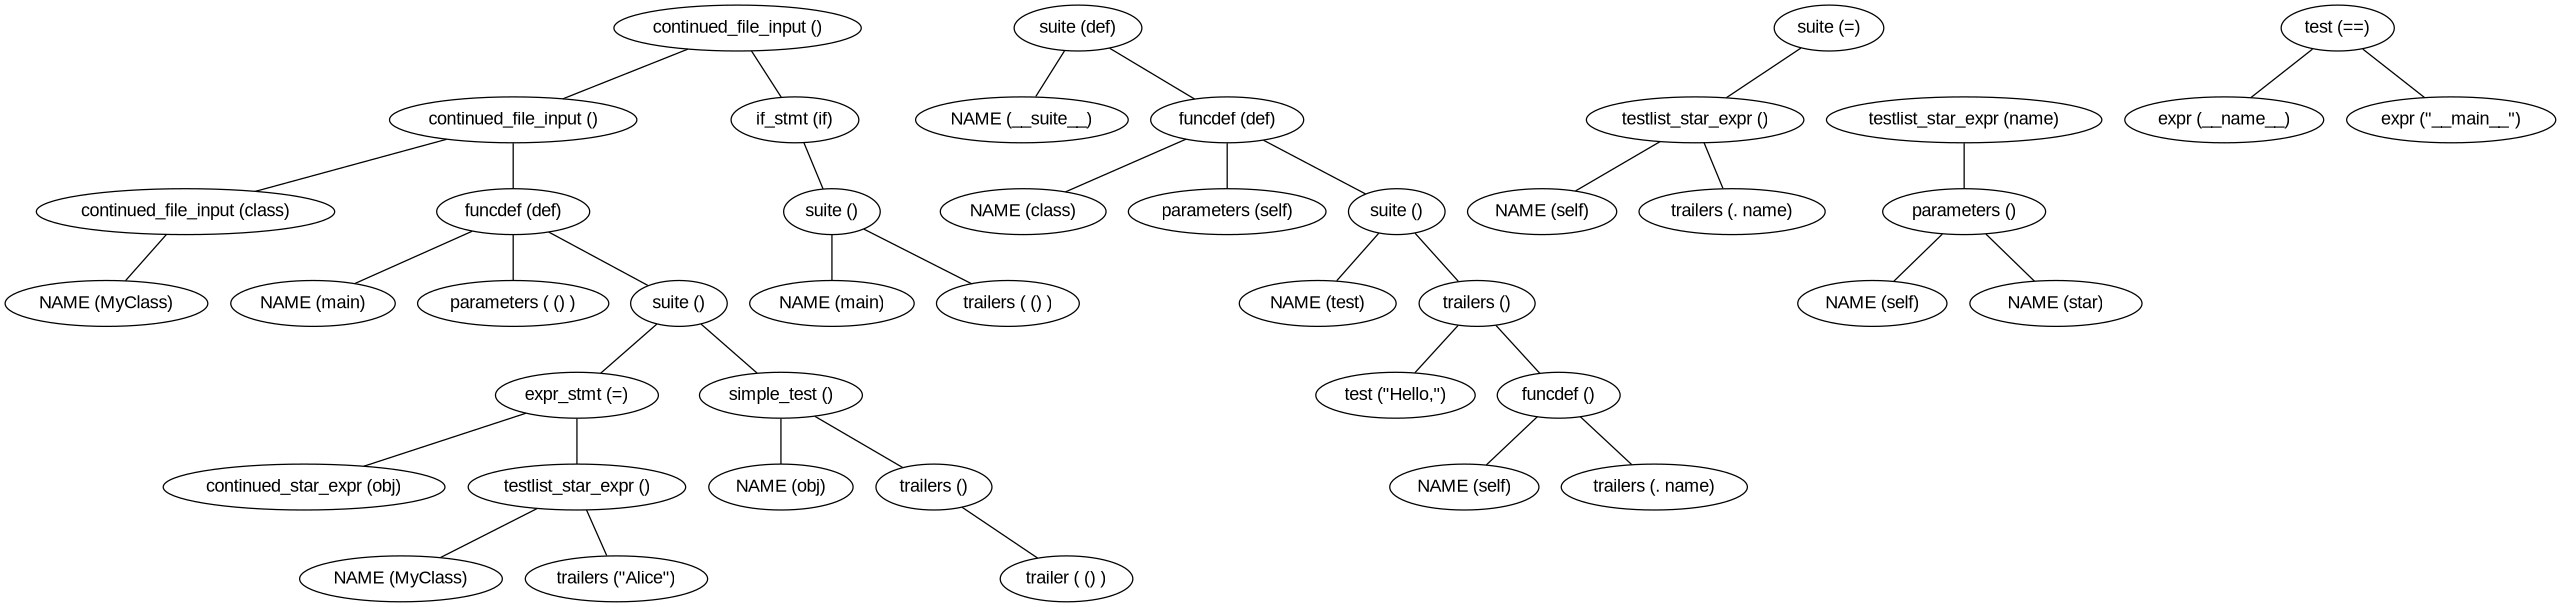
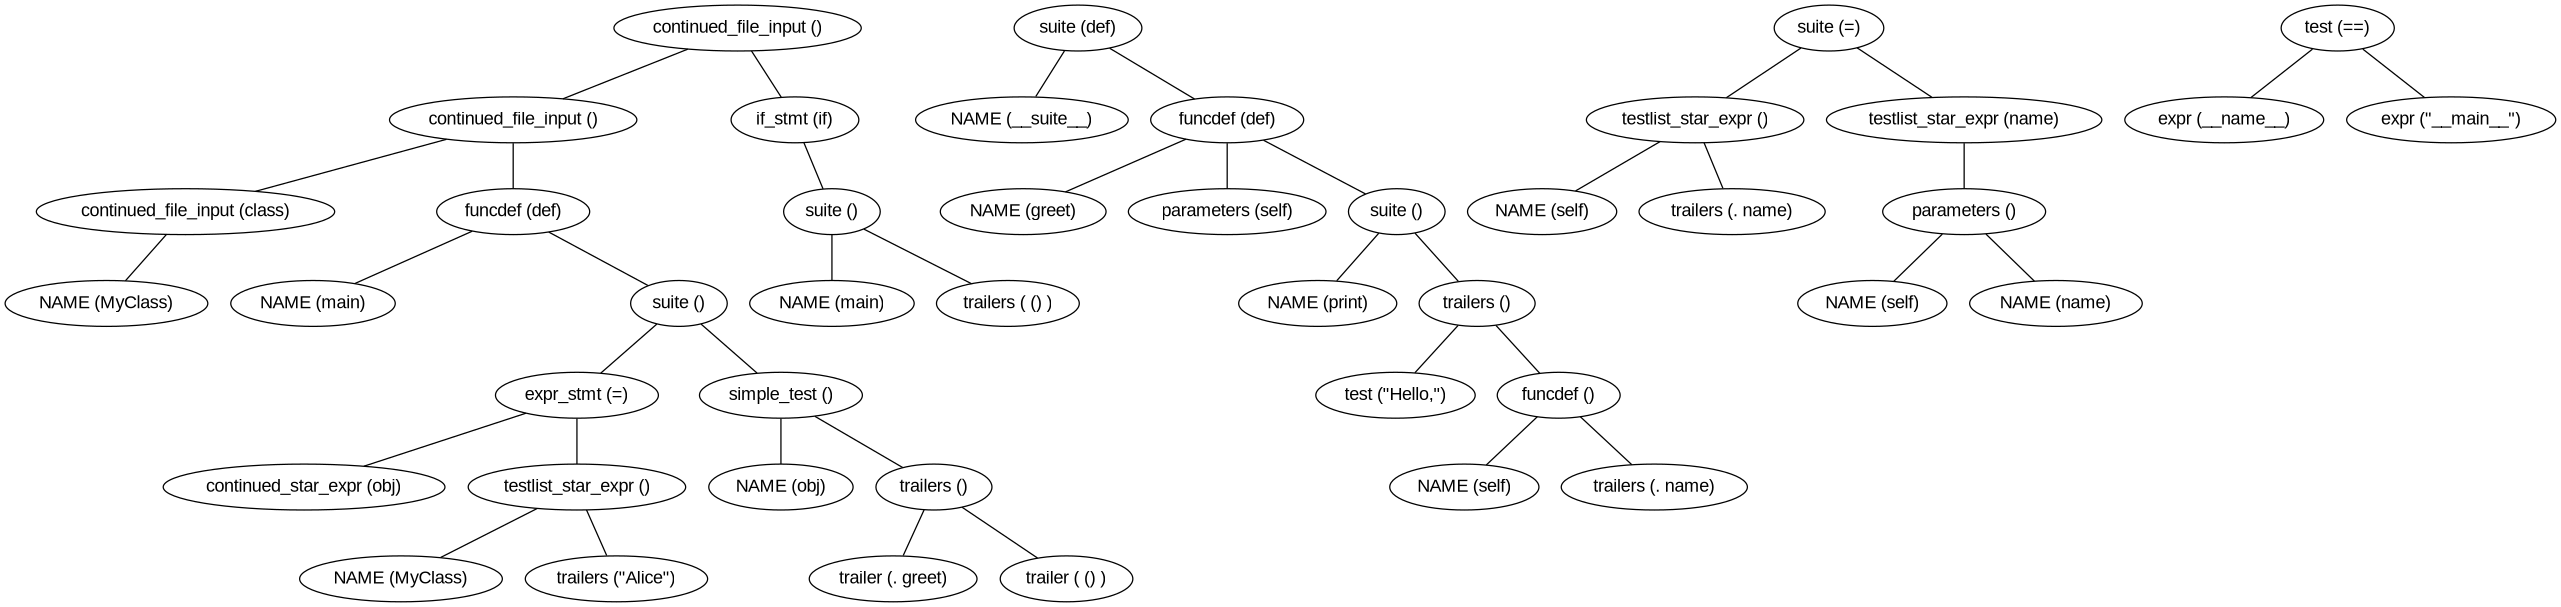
  graph {
    fontname="Liberation Sans"
    node [fontname="Liberation Sans"]
    edge [fontname="Liberation Sans"]
    n1 [label="continued_file_input ()"]
    n2 [label="continued_file_input ()"]
    n3 [label="if_stmt (if)"]
    n4 [label="continued_file_input (class)"]
    n5 [label="funcdef (def)"]
    n6 [label="suite ()"]
    n7 [label="NAME (MyClass)"]
    n8 [label="NAME (main)"]
-   n9 [label="parameters ( () )"]
    n10 [label="suite ()"]
    n11 [label="suite (def)"]
    n12 [label="NAME (__suite__)"]
    n13 [label="funcdef (def)"]
    n14 [label="parameters ()"]
    n15 [label="NAME (self)"]
-   n16 [label="NAME (star)"]
+   n16 [label="NAME (name)"]
    n17 [label="suite (=)"]
    n18 [label="testlist_star_expr ()"]
    n19 [label="testlist_star_expr (name)"]
-   n20 [label="NAME (class)"]
+   n20 [label="NAME (greet)"]
    n21 [label="parameters (self)"]
    n22 [label="suite ()"]
    n23 [label="NAME (self)"]
    n24 [label="trailers (. name)"]
-   n25 [label="NAME (test)"]
+   n25 [label="NAME (print)"]
    n26 [label="trailers ()"]
    n27 [label="test (&quot;Hello,&quot;)"]
    n28 [label="funcdef ()"]
    n29 [label="NAME (self)"]
    n30 [label="trailers (. name)"]
    n31 [label="expr_stmt (=)"]
    n32 [label="simple_test ()"]
    n33 [label="continued_star_expr (obj)"]
    n34 [label="testlist_star_expr ()"]
    n35 [label="NAME (obj)"]
    n36 [label="trailers ()"]
    n37 [label="NAME (MyClass)"]
    n38 [label="trailers (&quot;Alice&quot;)"]
+   n39 [label="trailer (. greet)"]
    n40 [label="trailer ( () )"]
    n41 [label="test (==)"]
    n42 [label="expr (__name__)"]
    n43 [label="expr (&quot;__main__&quot;)"]
    n44 [label="NAME (main)"]
    n45 [label="trailers ( () )"]
    n1 -- n2
    n1 -- n3
    n2 -- n4
    n2 -- n5
    n3 -- n6
    n4 -- n7
    n5 -- n8
-   n5 -- n9
    n5 -- n10
    n6 -- n44
    n6 -- n45
    n10 -- n31
    n10 -- n32
    n11 -- n12
    n11 -- n13
    n13 -- n20
    n13 -- n21
    n13 -- n22
    n14 -- n15
    n14 -- n16
    n17 -- n18
+   n17 -- n19
    n18 -- n23
    n18 -- n24
    n19 -- n14
    n22 -- n25
    n22 -- n26
    n26 -- n27
    n26 -- n28
    n28 -- n29
    n28 -- n30
    n31 -- n33
    n31 -- n34
    n32 -- n35
    n32 -- n36
    n34 -- n37
    n34 -- n38
+   n36 -- n39
    n36 -- n40
    n41 -- n42
    n41 -- n43
  }
